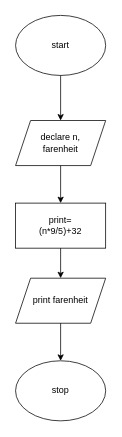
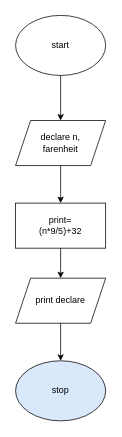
  <mxCell id="0" />
  <mxCell id="1" parent="0" />
  <mxCell id="2" value="start" style="ellipse;whiteSpace=wrap;html=1;" vertex="1" parent="1"><mxGeometry x="20" y="20" width="120" height="80" as="geometry" /></mxCell>
  <mxCell id="3" value="" style="endArrow=classic;html=1;rounded=0;exitX=0.5;exitY=1;exitDx=0;exitDy=0;" edge="1" parent="1" source="2"><mxGeometry width="50" height="50" relative="1" as="geometry"><mxPoint x="90" y="160" as="sourcePoint" /><mxPoint x="80" y="160" as="targetPoint" /></mxGeometry></mxCell>
  <mxCell id="4" value="declare n,&lt;br&gt;farenheit" style="shape=parallelogram;perimeter=parallelogramPerimeter;whiteSpace=wrap;html=1;fixedSize=1;" vertex="1" parent="1"><mxGeometry x="20" y="160" width="120" height="60" as="geometry" /></mxCell>
  <mxCell id="5" value="" style="endArrow=classic;html=1;rounded=0;exitX=0.5;exitY=1;exitDx=0;exitDy=0;" edge="1" parent="1" source="4"><mxGeometry width="50" height="50" relative="1" as="geometry"><mxPoint x="-60" y="420" as="sourcePoint" /><mxPoint x="80" y="270" as="targetPoint" /></mxGeometry></mxCell>
  <mxCell id="6" value="print=&lt;br&gt;(n*9/5)+32" style="rounded=0;whiteSpace=wrap;html=1;" vertex="1" parent="1"><mxGeometry x="20" y="270" width="120" height="60" as="geometry" /></mxCell>
  <mxCell id="7" value="" style="endArrow=classic;html=1;rounded=0;exitX=0.5;exitY=1;exitDx=0;exitDy=0;" edge="1" parent="1" source="6"><mxGeometry width="50" height="50" relative="1" as="geometry"><mxPoint x="-140" y="430" as="sourcePoint" /><mxPoint x="80" y="370" as="targetPoint" /></mxGeometry></mxCell>
- <mxCell id="8" value="print farenheit" style="shape=parallelogram;perimeter=parallelogramPerimeter;whiteSpace=wrap;html=1;fixedSize=1;" vertex="1" parent="1"><mxGeometry x="20" y="370" width="120" height="60" as="geometry" /></mxCell>
+ <mxCell id="8" value="print declare" style="shape=parallelogram;perimeter=parallelogramPerimeter;whiteSpace=wrap;html=1;fixedSize=1;" vertex="1" parent="1"><mxGeometry x="20" y="370" width="120" height="60" as="geometry" /></mxCell>
  <mxCell id="9" value="" style="endArrow=classic;html=1;rounded=0;exitX=0.5;exitY=1;exitDx=0;exitDy=0;" edge="1" parent="1" source="8"><mxGeometry width="50" height="50" relative="1" as="geometry"><mxPoint x="-100" y="570" as="sourcePoint" /><mxPoint x="80" y="480" as="targetPoint" /></mxGeometry></mxCell>
- <mxCell id="10" value="stop" style="ellipse;whiteSpace=wrap;html=1;" vertex="1" parent="1"><mxGeometry x="20" y="480" width="120" height="80" as="geometry" /></mxCell>
+ <mxCell id="10" value="stop" style="ellipse;whiteSpace=wrap;html=1;fillColor=#dae8fc;" vertex="1" parent="1"><mxGeometry x="20" y="480" width="120" height="80" as="geometry" /></mxCell>
